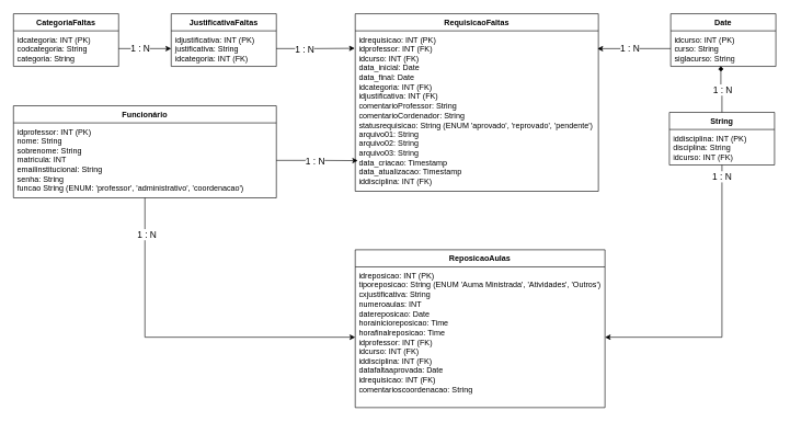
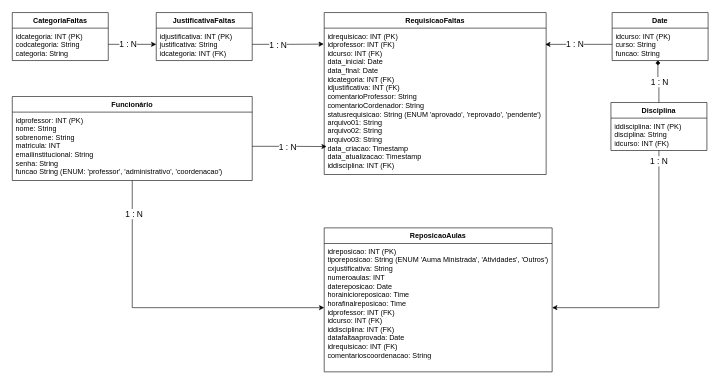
  <mxCell id="0" />
  <mxCell id="1" parent="0" />
  <mxCell id="2" style="edgeStyle=orthogonalEdgeStyle;rounded=0;orthogonalLoop=1;jettySize=auto;html=1;entryX=0;entryY=0.5;entryDx=0;entryDy=0;" edge="1" parent="1" source="4" target="19"><mxGeometry relative="1" as="geometry" /></mxCell>
  <mxCell id="3" value="&lt;font style=&quot;font-size: 14px;&quot;&gt;1 : N&lt;/font&gt;" style="edgeLabel;html=1;align=center;verticalAlign=middle;resizable=0;points=[];" vertex="1" connectable="0" parent="2"><mxGeometry x="-0.792" y="2" relative="1" as="geometry"><mxPoint as="offset" /></mxGeometry></mxCell>
  <mxCell id="4" value="Funcionário" style="swimlane;fontStyle=1;align=center;verticalAlign=top;childLayout=stackLayout;horizontal=1;startSize=26;horizontalStack=0;resizeParent=1;resizeParentMax=0;resizeLast=0;collapsible=1;marginBottom=0;whiteSpace=wrap;html=1;" vertex="1" parent="1"><mxGeometry x="20" y="160" width="400" height="140" as="geometry"><mxRectangle x="-1680" y="-760" width="100" height="30" as="alternateBounds" /></mxGeometry></mxCell>
  <mxCell id="5" value="idprofessor: INT (PK)&lt;div&gt;nome: String&lt;/div&gt;&lt;div&gt;sobrenome: String&lt;/div&gt;&lt;div&gt;matricula: INT&lt;/div&gt;&lt;div&gt;emailinstitucional: String&lt;/div&gt;&lt;div&gt;senha: String&lt;/div&gt;&lt;div&gt;funcao String (ENUM: 'professor', 'administrativo', 'coordenacao')&lt;/div&gt;" style="text;strokeColor=none;fillColor=none;align=left;verticalAlign=top;spacingLeft=4;spacingRight=4;overflow=hidden;rotatable=0;points=[[0,0.5],[1,0.5]];portConstraint=eastwest;whiteSpace=wrap;html=1;" vertex="1" parent="4"><mxGeometry y="26" width="400" height="114" as="geometry" /></mxCell>
  <mxCell id="6" value="Date" style="swimlane;fontStyle=1;align=center;verticalAlign=top;childLayout=stackLayout;horizontal=1;startSize=26;horizontalStack=0;resizeParent=1;resizeParentMax=0;resizeLast=0;collapsible=1;marginBottom=0;whiteSpace=wrap;html=1;" vertex="1" parent="1"><mxGeometry x="1020" y="20" width="160" height="80" as="geometry"><mxRectangle x="-1680" y="-680" width="70" height="30" as="alternateBounds" /></mxGeometry></mxCell>
- <mxCell id="7" value="idcurso: INT (PK)&lt;div&gt;curso: String&lt;/div&gt;&lt;div&gt;siglacurso: String&lt;/div&gt;" style="text;strokeColor=none;fillColor=none;align=left;verticalAlign=top;spacingLeft=4;spacingRight=4;overflow=hidden;rotatable=0;points=[[0,0.5],[1,0.5]];portConstraint=eastwest;whiteSpace=wrap;html=1;" vertex="1" parent="6"><mxGeometry y="26" width="160" height="54" as="geometry" /></mxCell>
+ <mxCell id="7" value="idcurso: INT (PK)&lt;div&gt;curso: String&lt;/div&gt;&lt;div&gt;funcao: String&lt;/div&gt;" style="text;strokeColor=none;fillColor=none;align=left;verticalAlign=top;spacingLeft=4;spacingRight=4;overflow=hidden;rotatable=0;points=[[0,0.5],[1,0.5]];portConstraint=eastwest;whiteSpace=wrap;html=1;" vertex="1" parent="6"><mxGeometry y="26" width="160" height="54" as="geometry" /></mxCell>
  <mxCell id="8" value="CategoriaFaltas" style="swimlane;fontStyle=1;align=center;verticalAlign=top;childLayout=stackLayout;horizontal=1;startSize=26;horizontalStack=0;resizeParent=1;resizeParentMax=0;resizeLast=0;collapsible=1;marginBottom=0;whiteSpace=wrap;html=1;" vertex="1" parent="1"><mxGeometry x="20" y="20" width="160" height="80" as="geometry"><mxRectangle x="-1480" y="-360" width="130" height="30" as="alternateBounds" /></mxGeometry></mxCell>
  <mxCell id="9" value="idcategoria: INT (PK)&lt;div&gt;codcategoria: String&lt;/div&gt;&lt;div&gt;categoria: String&lt;/div&gt;" style="text;strokeColor=none;fillColor=none;align=left;verticalAlign=top;spacingLeft=4;spacingRight=4;overflow=hidden;rotatable=0;points=[[0,0.5],[1,0.5]];portConstraint=eastwest;whiteSpace=wrap;html=1;" vertex="1" parent="8"><mxGeometry y="26" width="160" height="54" as="geometry" /></mxCell>
  <mxCell id="10" value="JustificativaFaltas" style="swimlane;fontStyle=1;align=center;verticalAlign=top;childLayout=stackLayout;horizontal=1;startSize=26;horizontalStack=0;resizeParent=1;resizeParentMax=0;resizeLast=0;collapsible=1;marginBottom=0;whiteSpace=wrap;html=1;" vertex="1" parent="1"><mxGeometry x="260" y="20" width="160" height="80" as="geometry"><mxRectangle x="-1480" y="-280" width="140" height="30" as="alternateBounds" /></mxGeometry></mxCell>
  <mxCell id="11" value="idjustificativa: INT (PK)&lt;div&gt;justificativa: String&lt;/div&gt;&lt;div&gt;idcategoria: INT (FK)&lt;/div&gt;" style="text;strokeColor=none;fillColor=none;align=left;verticalAlign=top;spacingLeft=4;spacingRight=4;overflow=hidden;rotatable=0;points=[[0,0.5],[1,0.5]];portConstraint=eastwest;whiteSpace=wrap;html=1;" vertex="1" parent="10"><mxGeometry y="26" width="160" height="54" as="geometry" /></mxCell>
  <mxCell id="12" value="RequisicaoFaltas" style="swimlane;fontStyle=1;align=center;verticalAlign=top;childLayout=stackLayout;horizontal=1;startSize=26;horizontalStack=0;resizeParent=1;resizeParentMax=0;resizeLast=0;collapsible=1;marginBottom=0;whiteSpace=wrap;html=1;" vertex="1" parent="1"><mxGeometry x="540" y="20" width="370" height="270" as="geometry"><mxRectangle x="-1160" y="-920" width="130" height="30" as="alternateBounds" /></mxGeometry></mxCell>
  <mxCell id="13" value="idrequisicao: INT (PK)&lt;div&gt;idprofessor: INT (FK)&lt;/div&gt;&lt;div&gt;idcurso: INT (FK)&lt;/div&gt;&lt;div&gt;data_inicial: Date&lt;/div&gt;&lt;div&gt;data_final: Date&lt;/div&gt;&lt;div&gt;idcategoria: INT (FK)&lt;/div&gt;&lt;div&gt;idjustificativa: INT (FK)&lt;/div&gt;&lt;div&gt;comentarioProfessor: String&lt;/div&gt;&lt;div&gt;comentarioCordenador: String&lt;/div&gt;&lt;div&gt;statusrequisicao: String (ENUM 'aprovado', 'reprovado', 'pendente')&lt;/div&gt;&lt;div&gt;arquivo01: String&lt;/div&gt;&lt;div&gt;arquivo02: String&lt;/div&gt;&lt;div&gt;arquivo03: String&lt;/div&gt;&lt;div&gt;data_criacao: Timestamp&lt;/div&gt;&lt;div&gt;data_atualizacao: Timestamp&lt;/div&gt;&lt;div&gt;iddisciplina: INT (FK)&lt;/div&gt;" style="text;strokeColor=none;fillColor=none;align=left;verticalAlign=top;spacingLeft=4;spacingRight=4;overflow=hidden;rotatable=0;points=[[0,0.5],[1,0.5]];portConstraint=eastwest;whiteSpace=wrap;html=1;" vertex="1" parent="12"><mxGeometry y="26" width="370" height="244" as="geometry" /></mxCell>
  <mxCell id="14" style="edgeStyle=orthogonalEdgeStyle;rounded=0;orthogonalLoop=1;jettySize=auto;html=1;entryX=1;entryY=0.5;entryDx=0;entryDy=0;" edge="1" parent="1" source="16" target="19"><mxGeometry relative="1" as="geometry" /></mxCell>
  <mxCell id="15" value="&lt;font style=&quot;font-size: 14px;&quot;&gt;1 : N&lt;/font&gt;" style="edgeLabel;html=1;align=center;verticalAlign=middle;resizable=0;points=[];" vertex="1" connectable="0" parent="14"><mxGeometry x="-0.922" y="-1" relative="1" as="geometry"><mxPoint as="offset" /></mxGeometry></mxCell>
- <mxCell id="16" value="String" style="swimlane;fontStyle=1;align=center;verticalAlign=top;childLayout=stackLayout;horizontal=1;startSize=26;horizontalStack=0;resizeParent=1;resizeParentMax=0;resizeLast=0;collapsible=1;marginBottom=0;whiteSpace=wrap;html=1;" vertex="1" parent="1"><mxGeometry x="1018" y="170" width="160" height="80" as="geometry"><mxRectangle x="-1680" y="-1040" width="90" height="30" as="alternateBounds" /></mxGeometry></mxCell>
+ <mxCell id="16" value="Disciplina" style="swimlane;fontStyle=1;align=center;verticalAlign=top;childLayout=stackLayout;horizontal=1;startSize=26;horizontalStack=0;resizeParent=1;resizeParentMax=0;resizeLast=0;collapsible=1;marginBottom=0;whiteSpace=wrap;html=1;" vertex="1" parent="1"><mxGeometry x="1018" y="170" width="160" height="80" as="geometry"><mxRectangle x="-1680" y="-1040" width="90" height="30" as="alternateBounds" /></mxGeometry></mxCell>
  <mxCell id="17" value="iddisciplina: INT (PK)&lt;div&gt;disciplina: String&lt;/div&gt;&lt;div&gt;idcurso: INT (FK)&lt;/div&gt;" style="text;strokeColor=none;fillColor=none;align=left;verticalAlign=top;spacingLeft=4;spacingRight=4;overflow=hidden;rotatable=0;points=[[0,0.5],[1,0.5]];portConstraint=eastwest;whiteSpace=wrap;html=1;" vertex="1" parent="16"><mxGeometry y="26" width="160" height="54" as="geometry" /></mxCell>
  <mxCell id="18" value="ReposicaoAulas" style="swimlane;fontStyle=1;align=center;verticalAlign=top;childLayout=stackLayout;horizontal=1;startSize=26;horizontalStack=0;resizeParent=1;resizeParentMax=0;resizeLast=0;collapsible=1;marginBottom=0;whiteSpace=wrap;html=1;" vertex="1" parent="1"><mxGeometry x="540" y="379" width="380" height="240" as="geometry"><mxRectangle x="-2000" y="-840" width="130" height="30" as="alternateBounds" /></mxGeometry></mxCell>
  <mxCell id="19" value="idreposicao: INT (PK)&lt;div&gt;tiporeposicao: String (ENUM 'Auma Ministrada', 'Atividades', 'Outros')&lt;/div&gt;&lt;div&gt;cxjustificativa: String&lt;/div&gt;&lt;div&gt;numeroaulas: INT&lt;/div&gt;&lt;div&gt;datereposicao: Date&lt;/div&gt;&lt;div&gt;horainicioreposicao: Time&lt;/div&gt;&lt;div&gt;horafinalreposicao: Time&lt;/div&gt;&lt;div&gt;idprofessor: INT (FK)&lt;/div&gt;&lt;div&gt;idcurso: INT (FK)&lt;/div&gt;&lt;div&gt;iddisciplina: INT (FK)&lt;/div&gt;&lt;div&gt;datafaltaaprovada: Date&lt;/div&gt;&lt;div&gt;idrequisicao: INT (FK)&lt;/div&gt;&lt;div&gt;comentarioscoordenacao: String&lt;/div&gt;" style="text;strokeColor=none;fillColor=none;align=left;verticalAlign=top;spacingLeft=4;spacingRight=4;overflow=hidden;rotatable=0;points=[[0,0.5],[1,0.5]];portConstraint=eastwest;whiteSpace=wrap;html=1;" vertex="1" parent="18"><mxGeometry y="26" width="380" height="214" as="geometry" /></mxCell>
  <mxCell id="20" style="edgeStyle=orthogonalEdgeStyle;rounded=0;orthogonalLoop=1;jettySize=auto;html=1;exitX=1;exitY=0.5;exitDx=0;exitDy=0;entryX=0;entryY=0.5;entryDx=0;entryDy=0;" edge="1" parent="1" source="9" target="11"><mxGeometry relative="1" as="geometry" /></mxCell>
  <mxCell id="21" value="&lt;font style=&quot;font-size: 14px;&quot;&gt;1 : N&lt;/font&gt;" style="edgeLabel;html=1;align=center;verticalAlign=middle;resizable=0;points=[];" vertex="1" connectable="0" parent="20"><mxGeometry x="-0.19" y="1" relative="1" as="geometry"><mxPoint as="offset" /></mxGeometry></mxCell>
  <mxCell id="22" style="edgeStyle=orthogonalEdgeStyle;rounded=0;orthogonalLoop=1;jettySize=auto;html=1;exitX=0.5;exitY=0;exitDx=0;exitDy=0;entryX=0.477;entryY=0.997;entryDx=0;entryDy=0;entryPerimeter=0;endArrow=diamond;" edge="1" parent="1" source="16" target="7"><mxGeometry relative="1" as="geometry" /></mxCell>
  <mxCell id="23" value="&lt;font style=&quot;font-size: 14px;&quot;&gt;1 : N&lt;/font&gt;" style="edgeLabel;html=1;align=center;verticalAlign=middle;resizable=0;points=[];" vertex="1" connectable="0" parent="22"><mxGeometry x="-0.028" y="2" relative="1" as="geometry"><mxPoint y="-2" as="offset" /></mxGeometry></mxCell>
  <mxCell id="24" style="edgeStyle=orthogonalEdgeStyle;rounded=0;orthogonalLoop=1;jettySize=auto;html=1;exitX=1;exitY=0.5;exitDx=0;exitDy=0;entryX=-0.002;entryY=0.109;entryDx=0;entryDy=0;entryPerimeter=0;" edge="1" parent="1" source="11" target="13"><mxGeometry relative="1" as="geometry" /></mxCell>
  <mxCell id="25" value="&lt;font style=&quot;font-size: 14px;&quot;&gt;1 : N&lt;/font&gt;" style="edgeLabel;html=1;align=center;verticalAlign=middle;resizable=0;points=[];" vertex="1" connectable="0" parent="24"><mxGeometry x="-0.304" y="1" relative="1" as="geometry"><mxPoint y="1" as="offset" /></mxGeometry></mxCell>
  <mxCell id="26" style="edgeStyle=orthogonalEdgeStyle;rounded=0;orthogonalLoop=1;jettySize=auto;html=1;exitX=1;exitY=0.5;exitDx=0;exitDy=0;entryX=0.011;entryY=0.809;entryDx=0;entryDy=0;entryPerimeter=0;" edge="1" parent="1" source="5" target="13"><mxGeometry relative="1" as="geometry" /></mxCell>
  <mxCell id="27" value="&lt;font style=&quot;font-size: 14px;&quot;&gt;1 : N&lt;/font&gt;" style="edgeLabel;html=1;align=center;verticalAlign=middle;resizable=0;points=[];" vertex="1" connectable="0" parent="26"><mxGeometry x="-0.183" y="3" relative="1" as="geometry"><mxPoint x="7" y="3" as="offset" /></mxGeometry></mxCell>
  <mxCell id="28" style="edgeStyle=orthogonalEdgeStyle;rounded=0;orthogonalLoop=1;jettySize=auto;html=1;exitX=0;exitY=0.5;exitDx=0;exitDy=0;entryX=0.996;entryY=0.111;entryDx=0;entryDy=0;entryPerimeter=0;" edge="1" parent="1" source="7" target="13"><mxGeometry relative="1" as="geometry" /></mxCell>
  <mxCell id="29" value="&lt;font style=&quot;font-size: 14px;&quot;&gt;1 : N&lt;/font&gt;" style="edgeLabel;html=1;align=center;verticalAlign=middle;resizable=0;points=[];" vertex="1" connectable="0" parent="28"><mxGeometry x="0.128" y="-1" relative="1" as="geometry"><mxPoint as="offset" /></mxGeometry></mxCell>
